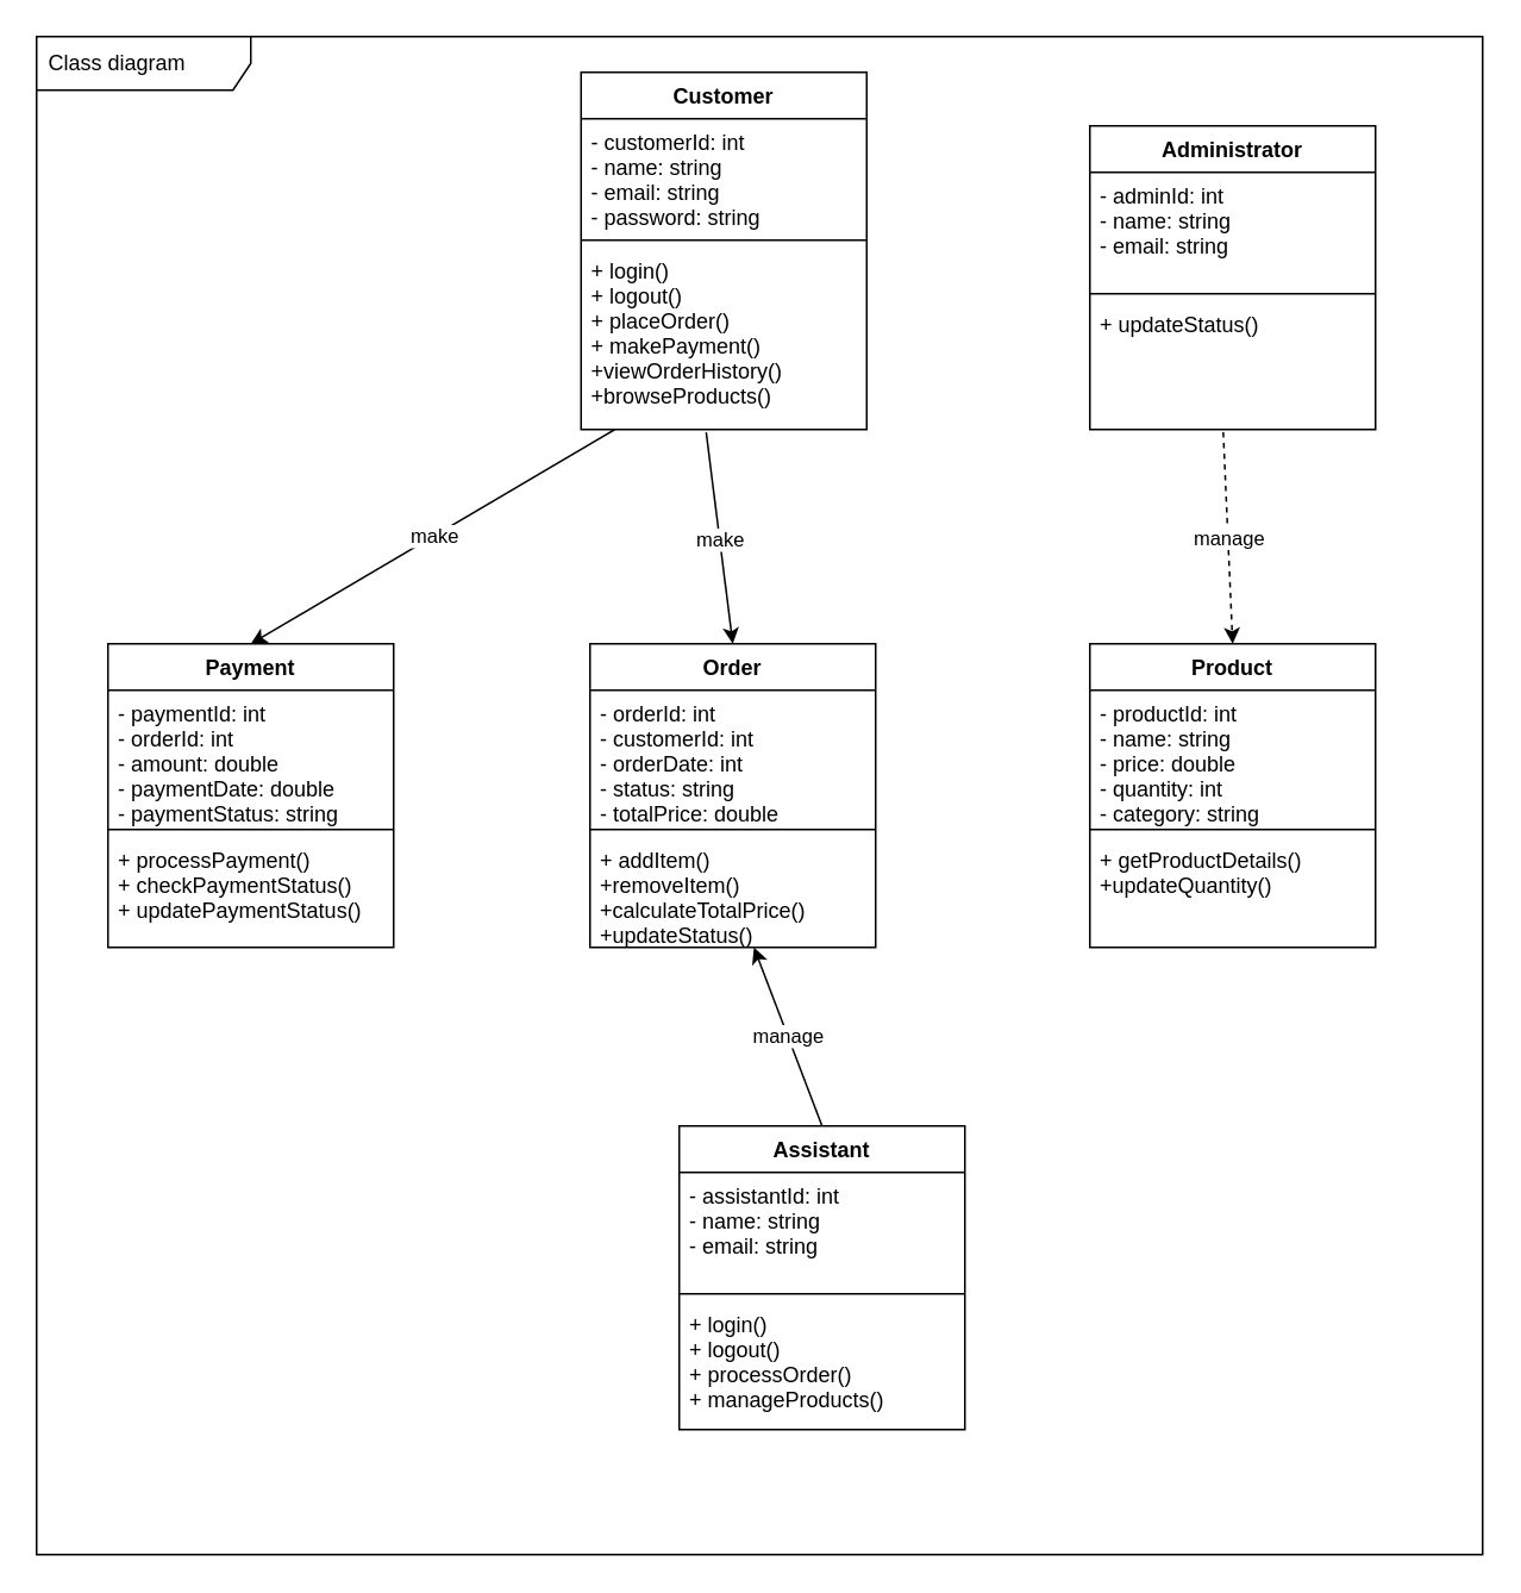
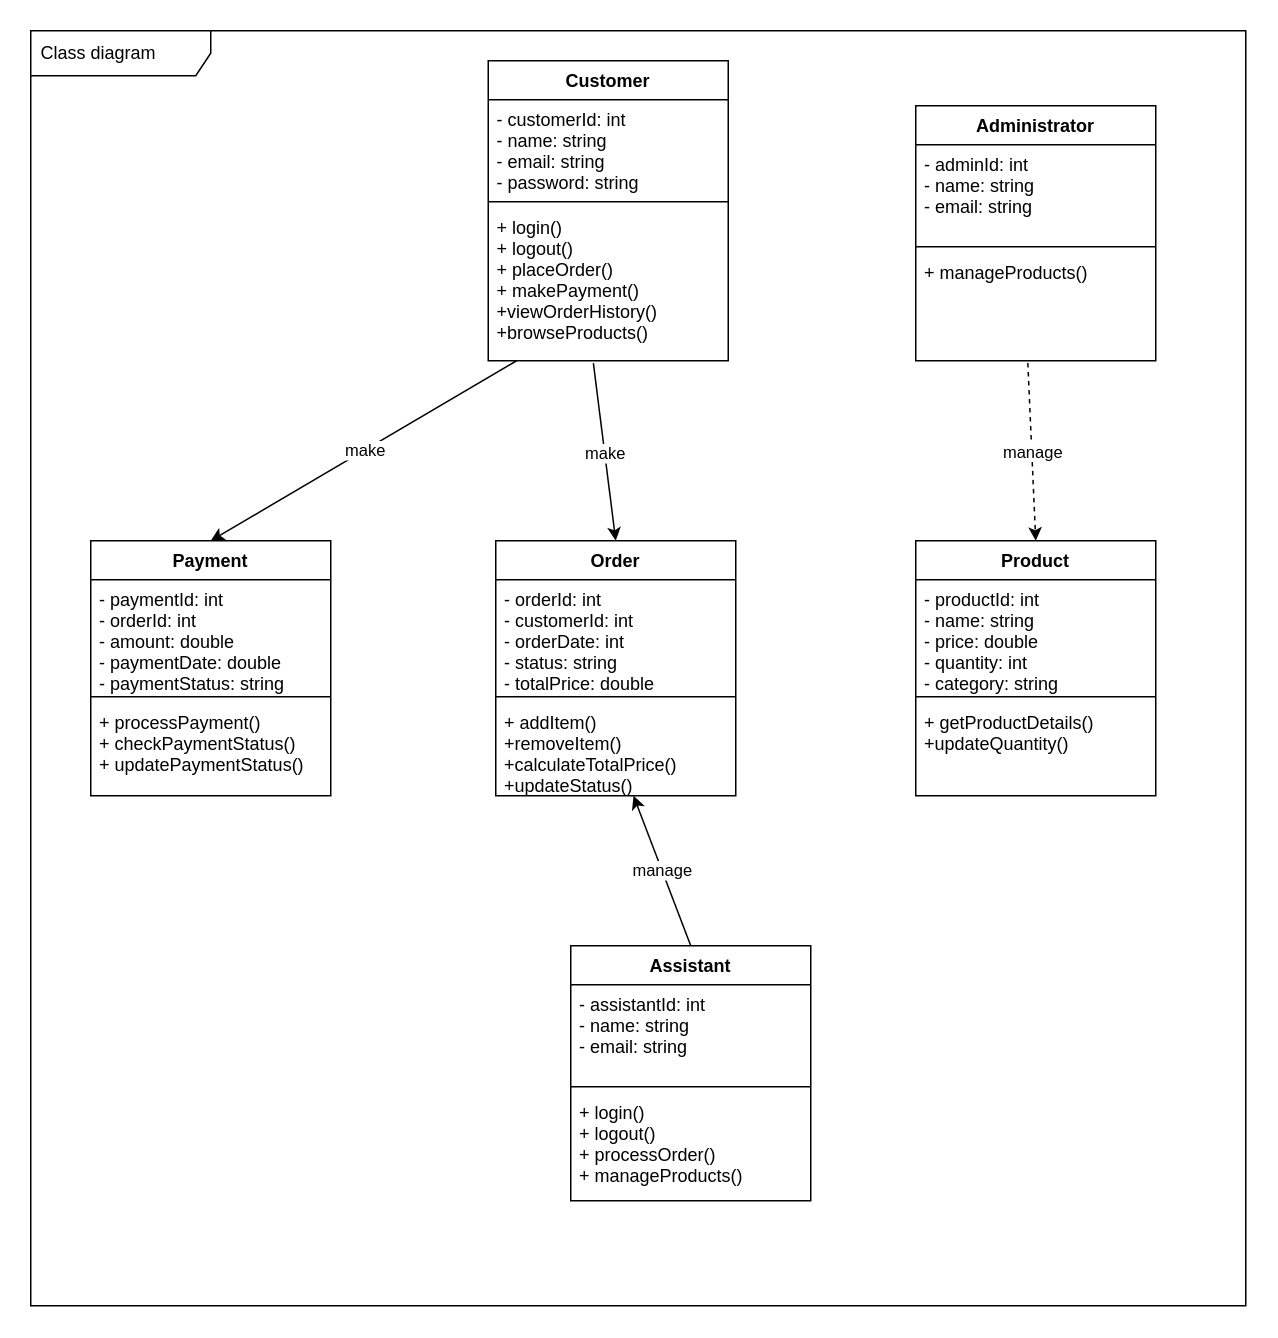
  <mxCell id="0" />
  <mxCell id="1" parent="0" />
  <mxCell id="2" value="Class diagram" style="shape=umlFrame;whiteSpace=wrap;html=1;width=120;height=30;boundedLbl=1;verticalAlign=middle;align=left;spacingLeft=5;" parent="1" vertex="1"><mxGeometry x="20" y="20" width="810" height="850" as="geometry" /></mxCell>
  <mxCell id="3" value="Customer" style="swimlane;fontStyle=1;align=center;verticalAlign=top;childLayout=stackLayout;horizontal=1;startSize=26;horizontalStack=0;resizeParent=1;resizeParentMax=0;resizeLast=0;collapsible=1;marginBottom=0;" parent="1" vertex="1"><mxGeometry x="325" y="40" width="160" height="200" as="geometry" /></mxCell>
  <mxCell id="4" value="- customerId: int&#10;- name: string&#10;- email: string&#10;- password: string " style="text;strokeColor=none;fillColor=none;align=left;verticalAlign=top;spacingLeft=4;spacingRight=4;overflow=hidden;rotatable=0;points=[[0,0.5],[1,0.5]];portConstraint=eastwest;" parent="3" vertex="1"><mxGeometry y="26" width="160" height="64" as="geometry" /></mxCell>
  <mxCell id="5" value="" style="line;strokeWidth=1;fillColor=none;align=left;verticalAlign=middle;spacingTop=-1;spacingLeft=3;spacingRight=3;rotatable=0;labelPosition=right;points=[];portConstraint=eastwest;strokeColor=inherit;" parent="3" vertex="1"><mxGeometry y="90" width="160" height="8" as="geometry" /></mxCell>
  <mxCell id="6" value="+ login()&#10;+ logout()&#10;+ placeOrder()&#10;+ makePayment()&#10;+viewOrderHistory()&#10;+browseProducts()" style="text;strokeColor=none;fillColor=none;align=left;verticalAlign=top;spacingLeft=4;spacingRight=4;overflow=hidden;rotatable=0;points=[[0,0.5],[1,0.5]];portConstraint=eastwest;" parent="3" vertex="1"><mxGeometry y="98" width="160" height="102" as="geometry" /></mxCell>
  <mxCell id="7" value="Payment" style="swimlane;fontStyle=1;align=center;verticalAlign=top;childLayout=stackLayout;horizontal=1;startSize=26;horizontalStack=0;resizeParent=1;resizeParentMax=0;resizeLast=0;collapsible=1;marginBottom=0;" parent="1" vertex="1"><mxGeometry x="60" y="360" width="160" height="170" as="geometry" /></mxCell>
  <mxCell id="8" value="- paymentId: int&#10;- orderId: int&#10;- amount: double&#10;- paymentDate: double&#10;- paymentStatus: string" style="text;strokeColor=none;fillColor=none;align=left;verticalAlign=top;spacingLeft=4;spacingRight=4;overflow=hidden;rotatable=0;points=[[0,0.5],[1,0.5]];portConstraint=eastwest;" parent="7" vertex="1"><mxGeometry y="26" width="160" height="74" as="geometry" /></mxCell>
  <mxCell id="9" value="" style="line;strokeWidth=1;fillColor=none;align=left;verticalAlign=middle;spacingTop=-1;spacingLeft=3;spacingRight=3;rotatable=0;labelPosition=right;points=[];portConstraint=eastwest;strokeColor=inherit;" parent="7" vertex="1"><mxGeometry y="100" width="160" height="8" as="geometry" /></mxCell>
  <mxCell id="10" value="+ processPayment()&#10;+ checkPaymentStatus()&#10;+ updatePaymentStatus()" style="text;strokeColor=none;fillColor=none;align=left;verticalAlign=top;spacingLeft=4;spacingRight=4;overflow=hidden;rotatable=0;points=[[0,0.5],[1,0.5]];portConstraint=eastwest;" parent="7" vertex="1"><mxGeometry y="108" width="160" height="62" as="geometry" /></mxCell>
  <mxCell id="11" value="Order" style="swimlane;fontStyle=1;align=center;verticalAlign=top;childLayout=stackLayout;horizontal=1;startSize=26;horizontalStack=0;resizeParent=1;resizeParentMax=0;resizeLast=0;collapsible=1;marginBottom=0;" parent="1" vertex="1"><mxGeometry x="330" y="360" width="160" height="170" as="geometry" /></mxCell>
  <mxCell id="12" value="- orderId: int&#10;- customerId: int&#10;- orderDate: int&#10;- status: string&#10;- totalPrice: double" style="text;strokeColor=none;fillColor=none;align=left;verticalAlign=top;spacingLeft=4;spacingRight=4;overflow=hidden;rotatable=0;points=[[0,0.5],[1,0.5]];portConstraint=eastwest;" parent="11" vertex="1"><mxGeometry y="26" width="160" height="74" as="geometry" /></mxCell>
  <mxCell id="13" value="" style="line;strokeWidth=1;fillColor=none;align=left;verticalAlign=middle;spacingTop=-1;spacingLeft=3;spacingRight=3;rotatable=0;labelPosition=right;points=[];portConstraint=eastwest;strokeColor=inherit;" parent="11" vertex="1"><mxGeometry y="100" width="160" height="8" as="geometry" /></mxCell>
  <mxCell id="14" value="+ addItem()&#10;+removeItem()&#10;+calculateTotalPrice()&#10;+updateStatus()" style="text;strokeColor=none;fillColor=none;align=left;verticalAlign=top;spacingLeft=4;spacingRight=4;overflow=hidden;rotatable=0;points=[[0,0.5],[1,0.5]];portConstraint=eastwest;" parent="11" vertex="1"><mxGeometry y="108" width="160" height="62" as="geometry" /></mxCell>
  <mxCell id="15" value="Product" style="swimlane;fontStyle=1;align=center;verticalAlign=top;childLayout=stackLayout;horizontal=1;startSize=26;horizontalStack=0;resizeParent=1;resizeParentMax=0;resizeLast=0;collapsible=1;marginBottom=0;" parent="1" vertex="1"><mxGeometry x="610" y="360" width="160" height="170" as="geometry" /></mxCell>
  <mxCell id="16" value="- productId: int&#10;- name: string&#10;- price: double&#10;- quantity: int&#10;- category: string" style="text;strokeColor=none;fillColor=none;align=left;verticalAlign=top;spacingLeft=4;spacingRight=4;overflow=hidden;rotatable=0;points=[[0,0.5],[1,0.5]];portConstraint=eastwest;" parent="15" vertex="1"><mxGeometry y="26" width="160" height="74" as="geometry" /></mxCell>
  <mxCell id="17" value="" style="line;strokeWidth=1;fillColor=none;align=left;verticalAlign=middle;spacingTop=-1;spacingLeft=3;spacingRight=3;rotatable=0;labelPosition=right;points=[];portConstraint=eastwest;strokeColor=inherit;" parent="15" vertex="1"><mxGeometry y="100" width="160" height="8" as="geometry" /></mxCell>
  <mxCell id="18" value="+ getProductDetails()&#10;+updateQuantity()" style="text;strokeColor=none;fillColor=none;align=left;verticalAlign=top;spacingLeft=4;spacingRight=4;overflow=hidden;rotatable=0;points=[[0,0.5],[1,0.5]];portConstraint=eastwest;" parent="15" vertex="1"><mxGeometry y="108" width="160" height="62" as="geometry" /></mxCell>
  <mxCell id="19" value="Assistant" style="swimlane;fontStyle=1;align=center;verticalAlign=top;childLayout=stackLayout;horizontal=1;startSize=26;horizontalStack=0;resizeParent=1;resizeParentMax=0;resizeLast=0;collapsible=1;marginBottom=0;" parent="1" vertex="1"><mxGeometry x="380" y="630" width="160" height="170" as="geometry" /></mxCell>
  <mxCell id="20" value="- assistantId: int&#10;- name: string&#10;- email: string" style="text;strokeColor=none;fillColor=none;align=left;verticalAlign=top;spacingLeft=4;spacingRight=4;overflow=hidden;rotatable=0;points=[[0,0.5],[1,0.5]];portConstraint=eastwest;" parent="19" vertex="1"><mxGeometry y="26" width="160" height="64" as="geometry" /></mxCell>
  <mxCell id="21" value="" style="line;strokeWidth=1;fillColor=none;align=left;verticalAlign=middle;spacingTop=-1;spacingLeft=3;spacingRight=3;rotatable=0;labelPosition=right;points=[];portConstraint=eastwest;strokeColor=inherit;" parent="19" vertex="1"><mxGeometry y="90" width="160" height="8" as="geometry" /></mxCell>
  <mxCell id="22" value="+ login()&#10;+ logout()&#10;+ processOrder()&#10;+ manageProducts()" style="text;strokeColor=none;fillColor=none;align=left;verticalAlign=top;spacingLeft=4;spacingRight=4;overflow=hidden;rotatable=0;points=[[0,0.5],[1,0.5]];portConstraint=eastwest;" parent="19" vertex="1"><mxGeometry y="98" width="160" height="72" as="geometry" /></mxCell>
  <mxCell id="23" value="Administrator" style="swimlane;fontStyle=1;align=center;verticalAlign=top;childLayout=stackLayout;horizontal=1;startSize=26;horizontalStack=0;resizeParent=1;resizeParentMax=0;resizeLast=0;collapsible=1;marginBottom=0;" parent="1" vertex="1"><mxGeometry x="610" y="70" width="160" height="170" as="geometry" /></mxCell>
  <mxCell id="24" value="- adminId: int&#10;- name: string&#10;- email: string" style="text;strokeColor=none;fillColor=none;align=left;verticalAlign=top;spacingLeft=4;spacingRight=4;overflow=hidden;rotatable=0;points=[[0,0.5],[1,0.5]];portConstraint=eastwest;" parent="23" vertex="1"><mxGeometry y="26" width="160" height="64" as="geometry" /></mxCell>
  <mxCell id="25" value="" style="line;strokeWidth=1;fillColor=none;align=left;verticalAlign=middle;spacingTop=-1;spacingLeft=3;spacingRight=3;rotatable=0;labelPosition=right;points=[];portConstraint=eastwest;strokeColor=inherit;" parent="23" vertex="1"><mxGeometry y="90" width="160" height="8" as="geometry" /></mxCell>
- <mxCell id="26" value="+ updateStatus()" style="text;strokeColor=none;fillColor=none;align=left;verticalAlign=top;spacingLeft=4;spacingRight=4;overflow=hidden;rotatable=0;points=[[0,0.5],[1,0.5]];portConstraint=eastwest;" parent="23" vertex="1"><mxGeometry y="98" width="160" height="72" as="geometry" /></mxCell>
+ <mxCell id="26" value="+ manageProducts()" style="text;strokeColor=none;fillColor=none;align=left;verticalAlign=top;spacingLeft=4;spacingRight=4;overflow=hidden;rotatable=0;points=[[0,0.5],[1,0.5]];portConstraint=eastwest;" parent="23" vertex="1"><mxGeometry y="98" width="160" height="72" as="geometry" /></mxCell>
  <mxCell id="27" value="" style="endArrow=classic;html=1;entryX=0.5;entryY=0;entryDx=0;entryDy=0;" parent="1" edge="1"><mxGeometry relative="1" as="geometry"><mxPoint x="343.846" y="240" as="sourcePoint" /><mxPoint x="140" y="360" as="targetPoint" /></mxGeometry></mxCell>
  <mxCell id="28" value="make" style="edgeLabel;resizable=0;html=1;align=center;verticalAlign=middle;" parent="27" connectable="0" vertex="1"><mxGeometry relative="1" as="geometry" /></mxCell>
  <mxCell id="29" value="" style="endArrow=classic;html=1;exitX=0.438;exitY=1.015;exitDx=0;exitDy=0;exitPerimeter=0;entryX=0.5;entryY=0;entryDx=0;entryDy=0;" parent="1" source="6" target="11" edge="1"><mxGeometry relative="1" as="geometry"><mxPoint x="400" y="280" as="sourcePoint" /><mxPoint x="500" y="280" as="targetPoint" /></mxGeometry></mxCell>
  <mxCell id="30" value="make" style="edgeLabel;resizable=0;html=1;align=center;verticalAlign=middle;" parent="29" connectable="0" vertex="1"><mxGeometry relative="1" as="geometry" /></mxCell>
  <mxCell id="31" value="" style="endArrow=classic;html=1;exitX=0.5;exitY=0;exitDx=0;exitDy=0;" parent="1" source="19" target="14" edge="1"><mxGeometry relative="1" as="geometry"><mxPoint x="430" y="600" as="sourcePoint" /><mxPoint x="530" y="600" as="targetPoint" /></mxGeometry></mxCell>
  <mxCell id="32" value="manage" style="edgeLabel;resizable=0;html=1;align=center;verticalAlign=middle;" parent="31" connectable="0" vertex="1"><mxGeometry relative="1" as="geometry" /></mxCell>
  <mxCell id="33" value="" style="endArrow=classic;html=1;exitX=0.467;exitY=1.021;exitDx=0;exitDy=0;exitPerimeter=0;entryX=0.5;entryY=0;entryDx=0;entryDy=0;dashed=1;" parent="1" source="26" target="15" edge="1"><mxGeometry relative="1" as="geometry"><mxPoint x="660" y="310" as="sourcePoint" /><mxPoint x="760" y="310" as="targetPoint" /></mxGeometry></mxCell>
  <mxCell id="34" value="manage" style="edgeLabel;resizable=0;html=1;align=center;verticalAlign=middle;" parent="33" connectable="0" vertex="1"><mxGeometry relative="1" as="geometry" /></mxCell>
